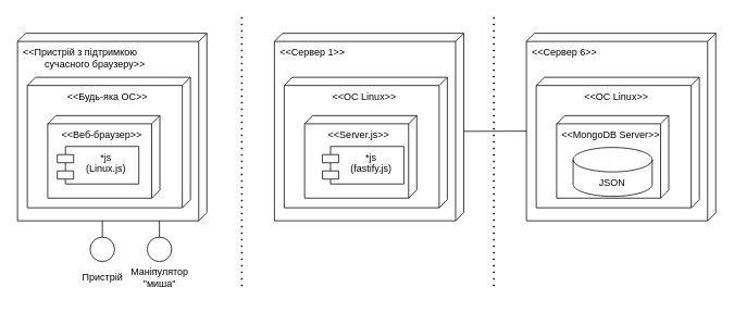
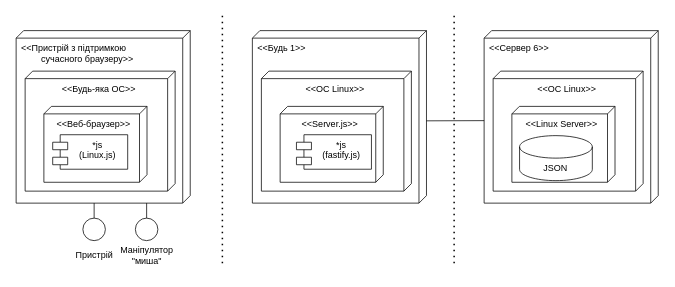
  <mxCell id="0" />
  <mxCell id="1" parent="0" />
- <mxCell id="2" value="&amp;lt;&amp;lt;Сервер 1&amp;gt;&amp;gt;" style="verticalAlign=top;align=left;shape=cube;size=10;direction=south;fontStyle=0;html=1;boundedLbl=1;spacingLeft=5;" parent="1" vertex="1"><mxGeometry x="336" y="40" width="232.14" height="230" as="geometry" /></mxCell>
+ <mxCell id="2" value="&amp;lt;&amp;lt;Будь 1&amp;gt;&amp;gt;" style="verticalAlign=top;align=left;shape=cube;size=10;direction=south;fontStyle=0;html=1;boundedLbl=1;spacingLeft=5;" parent="1" vertex="1"><mxGeometry x="336" y="40" width="232.14" height="230" as="geometry" /></mxCell>
  <mxCell id="3" value="&amp;lt;&amp;lt;ОС Linux&amp;gt;&amp;gt;" style="verticalAlign=top;align=center;shape=cube;size=10;direction=south;html=1;boundedLbl=1;spacingLeft=5;" parent="2" vertex="1"><mxGeometry width="200" height="160" relative="1" as="geometry"><mxPoint x="12" y="54" as="offset" /></mxGeometry></mxCell>
  <mxCell id="4" value="&amp;lt;&amp;lt;Server.js&amp;gt;&amp;gt;" style="verticalAlign=top;align=center;shape=cube;size=10;direction=south;html=1;boundedLbl=1;spacingLeft=5;" parent="2" vertex="1"><mxGeometry x="37" y="101" width="137.5" height="101.2" as="geometry" /></mxCell>
  <mxCell id="5" value="*js&#10;(fastify.js)" style="shape=module;align=left;spacingLeft=20;align=center;verticalAlign=top;" parent="2" vertex="1"><mxGeometry x="58.75" y="138.8" width="100" height="46" as="geometry" /></mxCell>
  <mxCell id="6" value="" style="endArrow=none;dashed=1;html=1;dashPattern=1 3;strokeWidth=2;rounded=0;" parent="1" edge="1"><mxGeometry width="50" height="50" relative="1" as="geometry"><mxPoint x="296" y="350" as="sourcePoint" /><mxPoint x="296" y="20" as="targetPoint" /></mxGeometry></mxCell>
  <mxCell id="7" value="" style="group" parent="1" connectable="0" vertex="1"><mxGeometry x="20" y="40" width="233.14" height="320" as="geometry" /></mxCell>
  <mxCell id="8" value="&amp;lt;&amp;lt;Пристрій з підтримкою&lt;br&gt;&lt;span style=&quot;white-space: pre;&quot;&gt;&#09;&lt;/span&gt;сучасного браузеру&amp;gt;&amp;gt;" style="verticalAlign=top;align=left;shape=cube;size=10;direction=south;fontStyle=0;html=1;boundedLbl=1;spacingLeft=5;" parent="7" vertex="1"><mxGeometry x="1" width="232.14" height="230" as="geometry" /></mxCell>
  <mxCell id="9" value="&amp;lt;&amp;lt;Будь-яка ОС&amp;gt;&amp;gt;" style="verticalAlign=top;align=center;shape=cube;size=10;direction=south;html=1;boundedLbl=1;spacingLeft=5;" parent="8" vertex="1"><mxGeometry width="200" height="160" relative="1" as="geometry"><mxPoint x="12" y="54" as="offset" /></mxGeometry></mxCell>
  <mxCell id="10" value="&amp;lt;&amp;lt;Веб-браузер&amp;gt;&amp;gt;" style="verticalAlign=top;align=center;shape=cube;size=10;direction=south;html=1;boundedLbl=1;spacingLeft=5;" parent="8" vertex="1"><mxGeometry x="37" y="101" width="137.5" height="101.2" as="geometry" /></mxCell>
  <mxCell id="11" value="*js&#10;(Linux.js)" style="shape=module;align=left;spacingLeft=20;align=center;verticalAlign=top;" parent="8" vertex="1"><mxGeometry x="48.75" y="138.8" width="100" height="46" as="geometry" /></mxCell>
  <mxCell id="12" value="" style="group" parent="7" connectable="0" vertex="1"><mxGeometry x="65" y="230" width="80" height="90" as="geometry" /></mxCell>
  <mxCell id="13" value="" style="group" parent="12" connectable="0" vertex="1"><mxGeometry x="25" width="30" height="50" as="geometry" /></mxCell>
  <mxCell id="14" value="" style="ellipse;fillColor=#ffffff;strokeColor=#000000;" parent="13" vertex="1"><mxGeometry y="20" width="30" height="30" as="geometry" /></mxCell>
  <mxCell id="15" value="" style="endArrow=none;html=1;rounded=0;entryX=0.5;entryY=0;entryDx=0;entryDy=0;" parent="13" target="14" edge="1"><mxGeometry width="50" height="50" relative="1" as="geometry"><mxPoint x="15" as="sourcePoint" /><mxPoint x="180" y="-90" as="targetPoint" /></mxGeometry></mxCell>
  <mxCell id="16" value="Пристрій" style="text;html=1;align=center;verticalAlign=middle;resizable=0;points=[];autosize=1;strokeColor=none;fillColor=none;" parent="12" vertex="1"><mxGeometry y="55" width="80" height="30" as="geometry" /></mxCell>
  <mxCell id="17" value="" style="group" parent="7" connectable="0" vertex="1"><mxGeometry x="135" y="230" width="85" height="90" as="geometry" /></mxCell>
  <mxCell id="18" value="" style="group" parent="17" connectable="0" vertex="1"><mxGeometry x="25" width="30" height="50" as="geometry" /></mxCell>
  <mxCell id="19" value="" style="ellipse;fillColor=#ffffff;strokeColor=#000000;" parent="18" vertex="1"><mxGeometry y="20" width="30" height="30" as="geometry" /></mxCell>
  <mxCell id="20" value="" style="endArrow=none;html=1;rounded=0;entryX=0.5;entryY=0;entryDx=0;entryDy=0;" parent="18" target="19" edge="1"><mxGeometry width="50" height="50" relative="1" as="geometry"><mxPoint x="15" as="sourcePoint" /><mxPoint x="180" y="-90" as="targetPoint" /></mxGeometry></mxCell>
  <mxCell id="21" value="Маніпулятор&lt;br&gt;&quot;миша&quot;" style="text;html=1;align=center;verticalAlign=middle;resizable=0;points=[];autosize=1;strokeColor=none;fillColor=none;" parent="17" vertex="1"><mxGeometry x="-5" y="50" width="90" height="40" as="geometry" /></mxCell>
  <mxCell id="22" value="&amp;lt;&amp;lt;Сервер 6&amp;gt;&amp;gt;" style="verticalAlign=top;align=left;shape=cube;size=10;direction=south;fontStyle=0;html=1;boundedLbl=1;spacingLeft=5;" parent="1" vertex="1"><mxGeometry x="645" y="40" width="232.14" height="230" as="geometry" /></mxCell>
  <mxCell id="23" value="&amp;lt;&amp;lt;ОС Linux&amp;gt;&amp;gt;" style="verticalAlign=top;align=center;shape=cube;size=10;direction=south;html=1;boundedLbl=1;spacingLeft=5;" parent="22" vertex="1"><mxGeometry width="200" height="160" relative="1" as="geometry"><mxPoint x="12" y="54" as="offset" /></mxGeometry></mxCell>
- <mxCell id="24" value="&amp;lt;&amp;lt;MongoDB Server&amp;gt;&amp;gt;" style="verticalAlign=top;align=center;shape=cube;size=10;direction=south;html=1;boundedLbl=1;spacingLeft=5;" parent="22" vertex="1"><mxGeometry x="37" y="101" width="137.5" height="101.2" as="geometry" /></mxCell>
- <mxCell id="25" value="JSON" style="shape=cylinder3;whiteSpace=wrap;html=1;boundedLbl=1;backgroundOutline=1;size=15;" vertex="1" parent="22"><mxGeometry x="57.25" y="140" width="97" height="60" as="geometry" /></mxCell>
+ <mxCell id="24" value="&amp;lt;&amp;lt;Linux Server&amp;gt;&amp;gt;" style="verticalAlign=top;align=center;shape=cube;size=10;direction=south;html=1;boundedLbl=1;spacingLeft=5;" parent="22" vertex="1"><mxGeometry x="37" y="101" width="137.5" height="101.2" as="geometry" /></mxCell>
+ <mxCell id="25" value="JSON" style="shape=cylinder3;whiteSpace=wrap;html=1;boundedLbl=1;backgroundOutline=1;size=15;" vertex="1" parent="22"><mxGeometry x="47.25" y="140" width="97" height="60" as="geometry" /></mxCell>
  <mxCell id="26" value="" style="endArrow=none;dashed=1;html=1;dashPattern=1 3;strokeWidth=2;rounded=0;" parent="1" edge="1"><mxGeometry width="50" height="50" relative="1" as="geometry"><mxPoint x="605" y="350" as="sourcePoint" /><mxPoint x="605" y="20" as="targetPoint" /></mxGeometry></mxCell>
  <mxCell id="27" value="" style="endArrow=none;html=1;rounded=0;entryX=0.523;entryY=0.002;entryDx=0;entryDy=0;entryPerimeter=0;" parent="1" edge="1"><mxGeometry width="50" height="50" relative="1" as="geometry"><mxPoint x="645" y="160" as="sourcePoint" /><mxPoint x="568.136" y="160.29" as="targetPoint" /></mxGeometry></mxCell>
